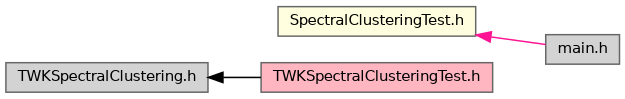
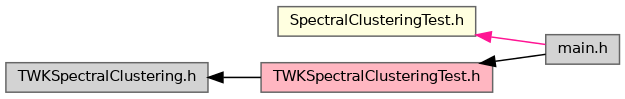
  digraph {
    rankdir=LR
    node [color=gray40 fillcolor=lightgrey fontname=Helvetica fontsize=10 shape=record style=filled]
    edge [color=black dir=back fontname=Helvetica fontsize=10 labelfontname=Helvetica labelfontsize=10 style=solid]
    n1 [fillcolor=lightyellow height=0.2 label="SpectralClusteringTest.h" width=0.4]
    n2 [height=0.2 label="main.h" width=0.4]
    n3 [height=0.2 label="TWKSpectralClustering.h" width=0.4]
    n4 [fillcolor=lightpink height=0.2 label="TWKSpectralClusteringTest.h" width=0.4]
    n1 -> n2 [color=deeppink]
    n3 -> n4
+   n4 -> n2
  }
